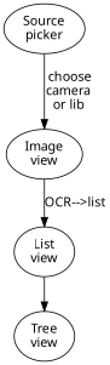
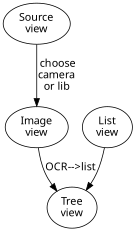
  digraph {
    fontname="Noto Sans"
    rank=same
    node [fontname="Noto Sans"]
    edge [fontname="Noto Sans"]
-   n1 [label="Source\npicker"]
+   n1 [label="Source\nview"]
    n2 [label="Image\nview"]
    n3 [label="List\nview"]
    n4 [label="Tree\nview"]
    n1 -> n2 [label=" choose\ncamera\nor lib"]
-   n2 -> n3 [label="OCR-->list"]
+   n2 -> n4 [label="OCR-->list"]
    n3 -> n4
  }
